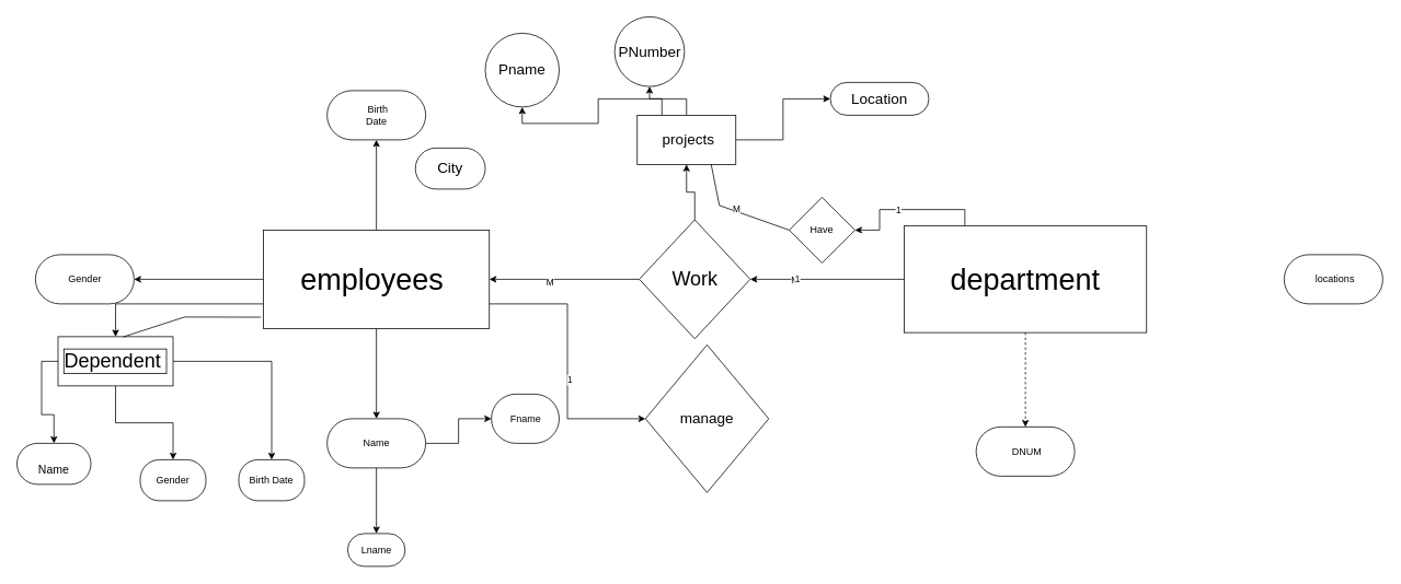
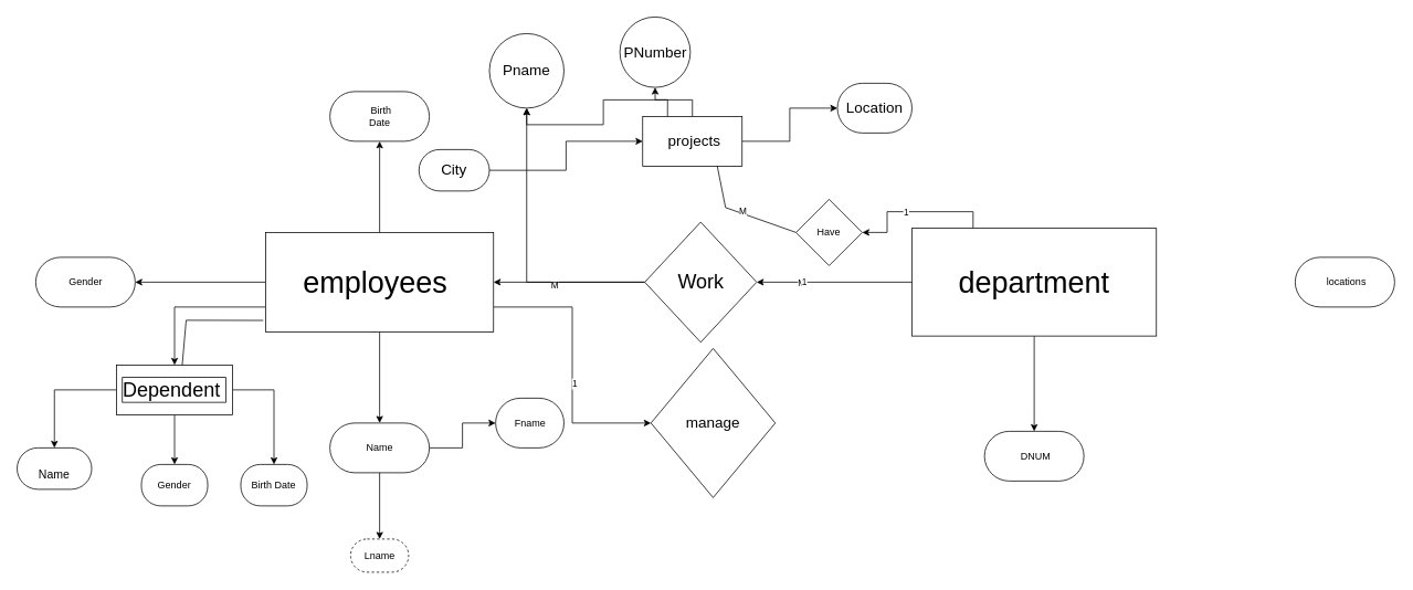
  <mxCell id="0" />
  <mxCell id="1" parent="0" />
  <mxCell id="2" value="" style="edgeStyle=orthogonalEdgeStyle;rounded=0;orthogonalLoop=1;jettySize=auto;html=1;" edge="1" parent="1" source="8" target="13"><mxGeometry relative="1" as="geometry" /></mxCell>
  <mxCell id="3" value="" style="edgeStyle=orthogonalEdgeStyle;rounded=0;orthogonalLoop=1;jettySize=auto;html=1;" edge="1" parent="1" source="8" target="14"><mxGeometry relative="1" as="geometry" /></mxCell>
  <mxCell id="4" value="" style="edgeStyle=orthogonalEdgeStyle;rounded=0;orthogonalLoop=1;jettySize=auto;html=1;" edge="1" parent="1" source="8" target="17"><mxGeometry relative="1" as="geometry" /></mxCell>
  <mxCell id="5" style="edgeStyle=orthogonalEdgeStyle;rounded=0;orthogonalLoop=1;jettySize=auto;html=1;exitX=0;exitY=0.75;exitDx=0;exitDy=0;entryX=0.5;entryY=0;entryDx=0;entryDy=0;" edge="1" parent="1" source="8" target="34"><mxGeometry relative="1" as="geometry" /></mxCell>
  <mxCell id="6" style="edgeStyle=orthogonalEdgeStyle;rounded=0;orthogonalLoop=1;jettySize=auto;html=1;exitX=1;exitY=0.75;exitDx=0;exitDy=0;entryX=0;entryY=0.5;entryDx=0;entryDy=0;" edge="1" parent="1" source="8" target="38"><mxGeometry relative="1" as="geometry" /></mxCell>
  <mxCell id="7" value="1" style="edgeLabel;html=1;align=center;verticalAlign=middle;resizable=0;points=[];" vertex="1" connectable="0" parent="6"><mxGeometry x="0.13" y="2" relative="1" as="geometry"><mxPoint y="1" as="offset" /></mxGeometry></mxCell>
  <mxCell id="8" value="&lt;font style=&quot;font-size: 36px;&quot;&gt;employees&amp;nbsp;&lt;/font&gt;" style="whiteSpace=wrap;html=1;" vertex="1" parent="1"><mxGeometry x="320" y="280" width="275" height="120" as="geometry" /></mxCell>
- <mxCell id="9" value="" style="edgeStyle=orthogonalEdgeStyle;rounded=0;orthogonalLoop=1;jettySize=auto;html=1;dashed=1;" edge="1" parent="1" source="12" target="20"><mxGeometry relative="1" as="geometry" /></mxCell>
+ <mxCell id="9" value="" style="edgeStyle=orthogonalEdgeStyle;rounded=0;orthogonalLoop=1;jettySize=auto;html=1;" edge="1" parent="1" source="12" target="20"><mxGeometry relative="1" as="geometry" /></mxCell>
  <mxCell id="10" style="edgeStyle=orthogonalEdgeStyle;rounded=0;orthogonalLoop=1;jettySize=auto;html=1;exitX=0.25;exitY=0;exitDx=0;exitDy=0;entryX=1;entryY=0.5;entryDx=0;entryDy=0;" edge="1" parent="1" source="12" target="49"><mxGeometry relative="1" as="geometry" /></mxCell>
  <mxCell id="11" value="1" style="edgeLabel;html=1;align=center;verticalAlign=middle;resizable=0;points=[];" vertex="1" connectable="0" parent="10"><mxGeometry x="0.135" relative="1" as="geometry"><mxPoint as="offset" /></mxGeometry></mxCell>
  <mxCell id="12" value="&lt;font style=&quot;font-size: 36px;&quot;&gt;department&lt;/font&gt;" style="whiteSpace=wrap;html=1;" vertex="1" parent="1"><mxGeometry x="1100" y="275" width="295" height="130" as="geometry" /></mxCell>
  <mxCell id="13" value="&amp;nbsp;Birth &lt;br/&gt;Date" style="rounded=1;whiteSpace=wrap;html=1;arcSize=50;" vertex="1" parent="1"><mxGeometry x="397.5" y="110" width="120" height="60" as="geometry" /></mxCell>
  <mxCell id="14" value="Gender" style="rounded=1;whiteSpace=wrap;html=1;arcSize=50;" vertex="1" parent="1"><mxGeometry x="42.5" y="310" width="120" height="60" as="geometry" /></mxCell>
  <mxCell id="15" value="" style="edgeStyle=orthogonalEdgeStyle;rounded=0;orthogonalLoop=1;jettySize=auto;html=1;" edge="1" parent="1" source="17" target="18"><mxGeometry relative="1" as="geometry" /></mxCell>
  <mxCell id="16" value="" style="edgeStyle=orthogonalEdgeStyle;rounded=0;orthogonalLoop=1;jettySize=auto;html=1;" edge="1" parent="1" source="17" target="19"><mxGeometry relative="1" as="geometry" /></mxCell>
  <mxCell id="17" value="Name" style="rounded=1;whiteSpace=wrap;html=1;arcSize=50;" vertex="1" parent="1"><mxGeometry x="397.5" y="510" width="120" height="60" as="geometry" /></mxCell>
  <mxCell id="18" value="Fname" style="whiteSpace=wrap;html=1;rounded=1;arcSize=50;" vertex="1" parent="1"><mxGeometry x="597.5" y="480" width="82.5" height="60" as="geometry" /></mxCell>
- <mxCell id="19" value="Lname" style="rounded=1;whiteSpace=wrap;html=1;arcSize=50;" vertex="1" parent="1"><mxGeometry x="422.5" y="650" width="70" height="40" as="geometry" /></mxCell>
+ <mxCell id="19" value="Lname" style="rounded=1;whiteSpace=wrap;html=1;arcSize=50;dashed=1;" vertex="1" parent="1"><mxGeometry x="422.5" y="650" width="70" height="40" as="geometry" /></mxCell>
  <mxCell id="20" value="&amp;nbsp;DNUM" style="rounded=1;whiteSpace=wrap;html=1;arcSize=50;" vertex="1" parent="1"><mxGeometry x="1187.5" y="520" width="120" height="60" as="geometry" /></mxCell>
  <mxCell id="21" value="&amp;nbsp;locations" style="rounded=1;whiteSpace=wrap;html=1;arcSize=50;" vertex="1" parent="1"><mxGeometry x="1562.5" y="310" width="120" height="60" as="geometry" /></mxCell>
  <mxCell id="22" value="" style="edgeStyle=orthogonalEdgeStyle;rounded=0;orthogonalLoop=1;jettySize=auto;html=1;exitX=0.25;exitY=0;exitDx=0;exitDy=0;entryX=0.5;entryY=1;entryDx=0;entryDy=0;" edge="1" source="30" target="25" parent="1"><mxGeometry relative="1" as="geometry" /></mxCell>
  <mxCell id="23" value="" style="edgeStyle=orthogonalEdgeStyle;rounded=0;orthogonalLoop=1;jettySize=auto;html=1;exitX=0.5;exitY=0;exitDx=0;exitDy=0;" edge="1" source="30" target="26" parent="1"><mxGeometry relative="1" as="geometry" /></mxCell>
  <mxCell id="24" value="" style="edgeStyle=orthogonalEdgeStyle;rounded=0;orthogonalLoop=1;jettySize=auto;html=1;exitX=1;exitY=0.5;exitDx=0;exitDy=0;" edge="1" source="30" target="27" parent="1"><mxGeometry relative="1" as="geometry" /></mxCell>
  <mxCell id="25" value="&lt;font style=&quot;font-size: 18px;&quot;&gt;Pname&lt;/font&gt;" style="whiteSpace=wrap;html=1;rounded=1;arcSize=50;" vertex="1" parent="1"><mxGeometry x="590" y="40" width="90" height="90" as="geometry" /></mxCell>
  <mxCell id="26" value="&lt;font style=&quot;font-size: 18px;&quot;&gt; PNumber&lt;/font&gt;" style="rounded=1;whiteSpace=wrap;html=1;arcSize=50;" vertex="1" parent="1"><mxGeometry x="747.5" y="20" width="85" height="85" as="geometry" /></mxCell>
- <mxCell id="27" value="&lt;font style=&quot;font-size: 18px;&quot;&gt; Location&lt;/font&gt;" style="rounded=1;whiteSpace=wrap;html=1;arcSize=50;" vertex="1" parent="1"><mxGeometry x="1010" y="100" width="120" height="40" as="geometry" /></mxCell>
+ <mxCell id="27" value="&lt;font style=&quot;font-size: 18px;&quot;&gt; Location&lt;/font&gt;" style="rounded=1;whiteSpace=wrap;html=1;arcSize=50;" vertex="1" parent="1"><mxGeometry x="1010" y="100" width="90" height="60" as="geometry" /></mxCell>
+ <mxCell id="28" style="edgeStyle=orthogonalEdgeStyle;rounded=0;orthogonalLoop=1;jettySize=auto;html=1;entryX=0;entryY=0.5;entryDx=0;entryDy=0;" edge="1" parent="1" source="29" target="30"><mxGeometry relative="1" as="geometry" /></mxCell>
  <mxCell id="29" value="&lt;span style=&quot;font-size: 18px;&quot;&gt;City&lt;/span&gt;" style="rounded=1;whiteSpace=wrap;html=1;arcSize=50;" vertex="1" parent="1"><mxGeometry x="505" y="180" width="85" height="50" as="geometry" /></mxCell>
  <mxCell id="30" value="&lt;span style=&quot;font-size: 18px;&quot;&gt;&amp;nbsp;projects&lt;/span&gt;" style="rounded=0;whiteSpace=wrap;html=1;" vertex="1" parent="1"><mxGeometry x="775" y="140" width="120" height="60" as="geometry" /></mxCell>
  <mxCell id="31" style="edgeStyle=orthogonalEdgeStyle;rounded=0;orthogonalLoop=1;jettySize=auto;html=1;exitX=0;exitY=0.5;exitDx=0;exitDy=0;" edge="1" parent="1" source="34" target="35"><mxGeometry relative="1" as="geometry"><mxPoint x="80" y="530" as="targetPoint" /></mxGeometry></mxCell>
  <mxCell id="32" style="edgeStyle=orthogonalEdgeStyle;rounded=0;orthogonalLoop=1;jettySize=auto;html=1;exitX=0.5;exitY=1;exitDx=0;exitDy=0;" edge="1" parent="1" source="34" target="36"><mxGeometry relative="1" as="geometry"><mxPoint x="210" y="550" as="targetPoint" /></mxGeometry></mxCell>
  <mxCell id="33" style="edgeStyle=orthogonalEdgeStyle;rounded=0;orthogonalLoop=1;jettySize=auto;html=1;exitX=1;exitY=0.5;exitDx=0;exitDy=0;entryX=0.5;entryY=0;entryDx=0;entryDy=0;" edge="1" parent="1" source="34" target="37"><mxGeometry relative="1" as="geometry" /></mxCell>
- <mxCell id="34" value="&lt;font style=&quot;font-size: 24px;&quot;&gt;Dependent&amp;nbsp;&lt;/font&gt;" style="rounded=0;whiteSpace=wrap;html=1;labelBorderColor=default;" vertex="1" parent="1"><mxGeometry x="70" y="410" width="140" height="60" as="geometry" /></mxCell>
+ <mxCell id="34" value="&lt;font style=&quot;font-size: 24px;&quot;&gt;Dependent&amp;nbsp;&lt;/font&gt;" style="rounded=0;whiteSpace=wrap;html=1;labelBorderColor=default;" vertex="1" parent="1"><mxGeometry x="140" y="440" width="140" height="60" as="geometry" /></mxCell>
  <mxCell id="35" value="&lt;br&gt;&lt;font style=&quot;font-size: 14px;&quot;&gt;Name&lt;br&gt;&lt;/font&gt;" style="rounded=1;whiteSpace=wrap;html=1;arcSize=50;" vertex="1" parent="1"><mxGeometry x="20" y="540" width="90" height="50" as="geometry" /></mxCell>
  <mxCell id="36" value="Gender" style="rounded=1;whiteSpace=wrap;html=1;arcSize=47;" vertex="1" parent="1"><mxGeometry x="170" y="560" width="80" height="50" as="geometry" /></mxCell>
  <mxCell id="37" value="Birth Date" style="rounded=1;whiteSpace=wrap;html=1;arcSize=47;" vertex="1" parent="1"><mxGeometry x="290" y="560" width="80" height="50" as="geometry" /></mxCell>
  <mxCell id="38" value="&lt;font style=&quot;font-size: 18px;&quot;&gt;manage&lt;/font&gt;" style="rhombus;whiteSpace=wrap;html=1;" vertex="1" parent="1"><mxGeometry x="785" y="420" width="150" height="180" as="geometry" /></mxCell>
  <mxCell id="39" style="edgeStyle=orthogonalEdgeStyle;rounded=0;orthogonalLoop=1;jettySize=auto;html=1;exitX=0;exitY=0.5;exitDx=0;exitDy=0;entryX=1;entryY=0.5;entryDx=0;entryDy=0;" edge="1" parent="1" source="12" target="45"><mxGeometry relative="1" as="geometry" /></mxCell>
  <mxCell id="40" value="M" style="edgeLabel;html=1;align=center;verticalAlign=middle;resizable=0;points=[];" vertex="1" connectable="0" parent="39"><mxGeometry x="0.427" relative="1" as="geometry"><mxPoint as="offset" /></mxGeometry></mxCell>
  <mxCell id="41" value="1" style="edgeLabel;html=1;align=center;verticalAlign=middle;resizable=0;points=[];" vertex="1" connectable="0" parent="39"><mxGeometry x="0.401" y="-1" relative="1" as="geometry"><mxPoint as="offset" /></mxGeometry></mxCell>
  <mxCell id="42" style="edgeStyle=orthogonalEdgeStyle;rounded=0;orthogonalLoop=1;jettySize=auto;html=1;exitX=0;exitY=0.5;exitDx=0;exitDy=0;entryX=1;entryY=0.5;entryDx=0;entryDy=0;" edge="1" parent="1" source="45" target="8"><mxGeometry relative="1" as="geometry" /></mxCell>
  <mxCell id="43" value="M" style="edgeLabel;html=1;align=center;verticalAlign=middle;resizable=0;points=[];" vertex="1" connectable="0" parent="42"><mxGeometry x="0.206" y="3" relative="1" as="geometry"><mxPoint x="1" as="offset" /></mxGeometry></mxCell>
- <mxCell id="44" style="edgeStyle=orthogonalEdgeStyle;rounded=0;orthogonalLoop=1;jettySize=auto;html=1;entryX=0.5;entryY=1;entryDx=0;entryDy=0;" edge="1" parent="1" source="45" target="30"><mxGeometry relative="1" as="geometry" /></mxCell>
+ <mxCell id="44" style="edgeStyle=orthogonalEdgeStyle;rounded=0;orthogonalLoop=1;jettySize=auto;html=1;" edge="1" parent="1" source="45" target="25"><mxGeometry relative="1" as="geometry" /></mxCell>
  <mxCell id="45" value="&lt;font style=&quot;font-size: 24px;&quot;&gt;Work&lt;/font&gt;" style="rhombus;whiteSpace=wrap;html=1;" vertex="1" parent="1"><mxGeometry x="777.5" y="267.5" width="135" height="145" as="geometry" /></mxCell>
  <mxCell id="46" value="" style="endArrow=none;html=1;rounded=0;entryX=-0.011;entryY=0.885;entryDx=0;entryDy=0;entryPerimeter=0;exitX=0.566;exitY=0.005;exitDx=0;exitDy=0;exitPerimeter=0;" edge="1" parent="1" source="34" target="8"><mxGeometry width="50" height="50" relative="1" as="geometry"><mxPoint x="800" y="420" as="sourcePoint" /><mxPoint x="850" y="370" as="targetPoint" /><Array as="points"><mxPoint x="224" y="386" /></Array></mxGeometry></mxCell>
  <mxCell id="47" value="" style="endArrow=none;html=1;rounded=0;entryX=0.75;entryY=1;entryDx=0;entryDy=0;exitX=0;exitY=0.5;exitDx=0;exitDy=0;" edge="1" parent="1" source="49" target="30"><mxGeometry width="50" height="50" relative="1" as="geometry"><mxPoint x="800" y="420" as="sourcePoint" /><mxPoint x="850" y="370" as="targetPoint" /><Array as="points"><mxPoint x="875" y="250" /></Array></mxGeometry></mxCell>
  <mxCell id="48" value="M" style="edgeLabel;html=1;align=center;verticalAlign=middle;resizable=0;points=[];" vertex="1" connectable="0" parent="47"><mxGeometry x="-0.028" y="-3" relative="1" as="geometry"><mxPoint as="offset" /></mxGeometry></mxCell>
  <mxCell id="49" value="Have" style="rhombus;whiteSpace=wrap;html=1;" vertex="1" parent="1"><mxGeometry x="960" y="240" width="80" height="80" as="geometry" /></mxCell>
